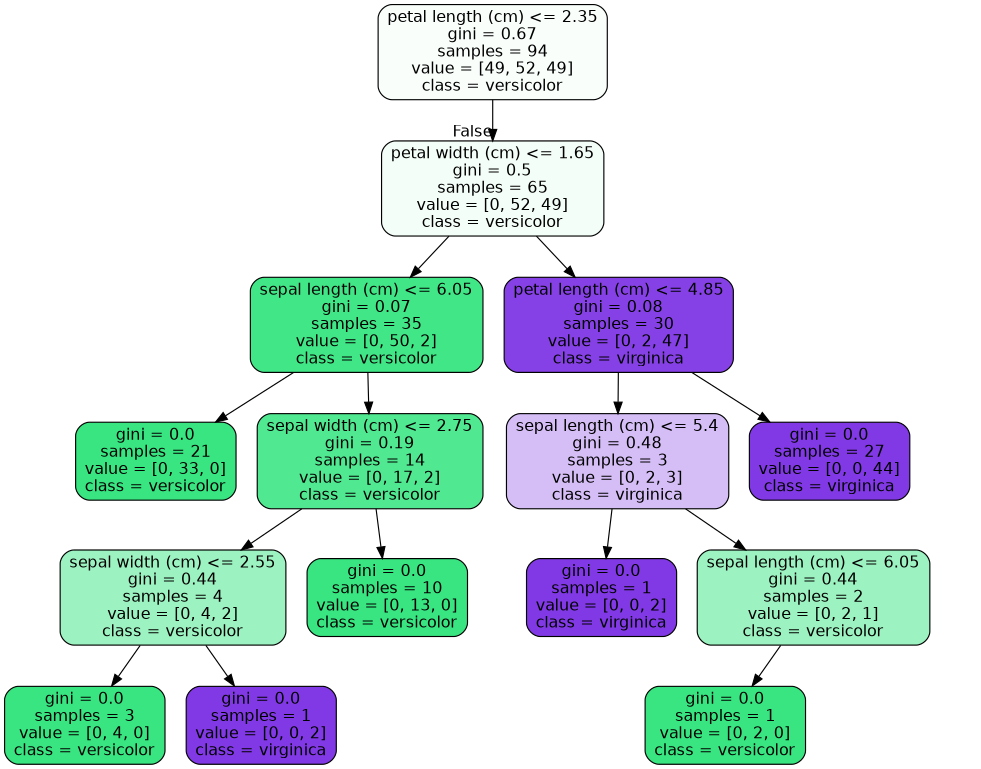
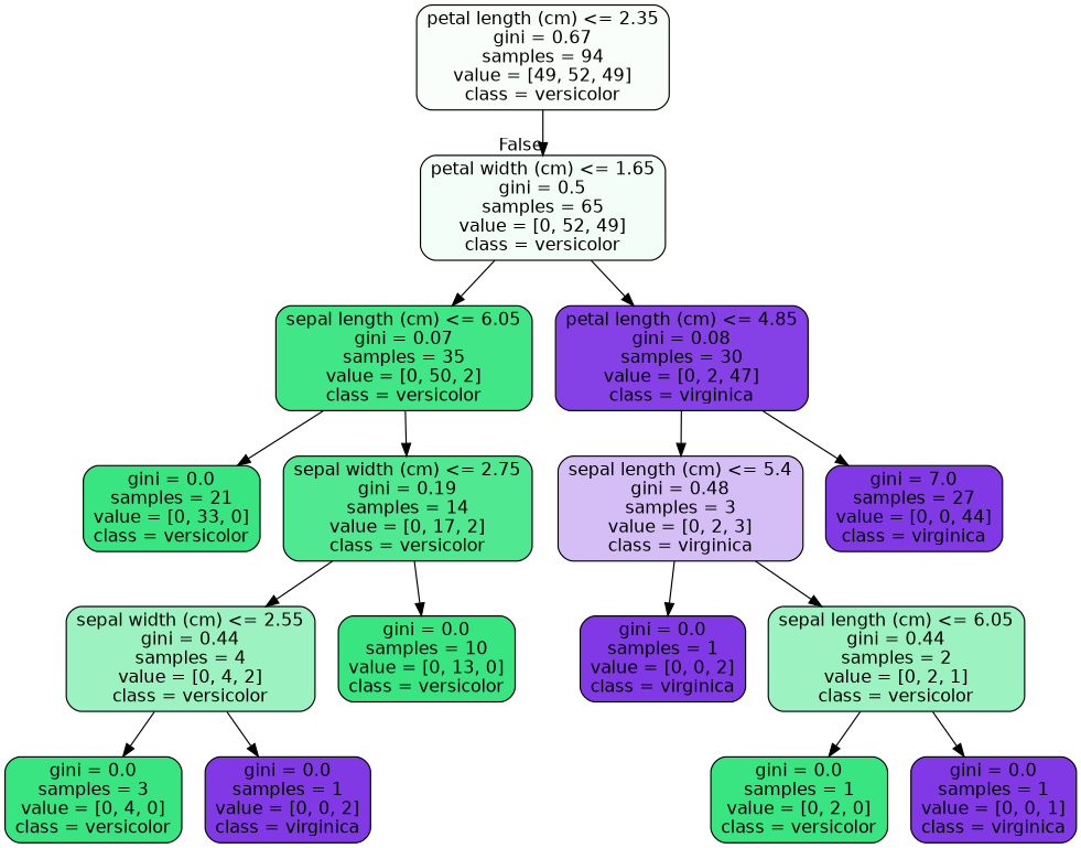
  digraph {
    node [color=black fillcolor="#39e581" fontname=helvetica shape=box style="filled, rounded"]
    edge [fontname=helvetica]
    n1 [fillcolor="#f9fefb" label="petal length (cm) <= 2.35\ngini = 0.67\nsamples = 94\nvalue = [49, 52, 49]\nclass = versicolor"]
    n2 [fillcolor="#f4fef8" label="petal width (cm) <= 1.65\ngini = 0.5\nsamples = 65\nvalue = [0, 52, 49]\nclass = versicolor"]
    n3 [fillcolor="#41e686" label="sepal length (cm) <= 6.05\ngini = 0.07\nsamples = 35\nvalue = [0, 50, 2]\nclass = versicolor"]
    n4 [fillcolor="#8641e6" label="petal length (cm) <= 4.85\ngini = 0.08\nsamples = 30\nvalue = [0, 2, 47]\nclass = virginica"]
    n5 [label="gini = 0.0\nsamples = 21\nvalue = [0, 33, 0]\nclass = versicolor"]
    n6 [fillcolor="#50e890" label="sepal width (cm) <= 2.75\ngini = 0.19\nsamples = 14\nvalue = [0, 17, 2]\nclass = versicolor"]
    n7 [fillcolor="#d5bdf6" label="sepal length (cm) <= 5.4\ngini = 0.48\nsamples = 3\nvalue = [0, 2, 3]\nclass = virginica"]
-   n8 [fillcolor="#8139e5" label="gini = 0.0\nsamples = 27\nvalue = [0, 0, 44]\nclass = virginica"]
+   n8 [fillcolor="#8139e5" label="gini = 7.0\nsamples = 27\nvalue = [0, 0, 44]\nclass = virginica"]
    n9 [fillcolor="#9cf2c0" label="sepal width (cm) <= 2.55\ngini = 0.44\nsamples = 4\nvalue = [0, 4, 2]\nclass = versicolor"]
    n10 [label="gini = 0.0\nsamples = 10\nvalue = [0, 13, 0]\nclass = versicolor"]
    n11 [label="gini = 0.0\nsamples = 3\nvalue = [0, 4, 0]\nclass = versicolor"]
    n12 [fillcolor="#8139e5" label="gini = 0.0\nsamples = 1\nvalue = [0, 0, 2]\nclass = virginica"]
    n13 [fillcolor="#8139e5" label="gini = 0.0\nsamples = 1\nvalue = [0, 0, 2]\nclass = virginica"]
    n14 [fillcolor="#9cf2c0" label="sepal length (cm) <= 6.05\ngini = 0.44\nsamples = 2\nvalue = [0, 2, 1]\nclass = versicolor"]
    n15 [label="gini = 0.0\nsamples = 1\nvalue = [0, 2, 0]\nclass = versicolor"]
+   n16 [fillcolor="#8139e5" label="gini = 0.0\nsamples = 1\nvalue = [0, 0, 1]\nclass = virginica"]
    n1 -> n2 [headlabel=False labelangle=-45 labeldistance=2.5]
    n2 -> n3
    n2 -> n4
    n3 -> n5
    n3 -> n6
    n4 -> n7
    n4 -> n8
    n6 -> n9
    n6 -> n10
    n7 -> n13
    n7 -> n14
    n9 -> n11
    n9 -> n12
    n14 -> n15
+   n14 -> n16
  }
